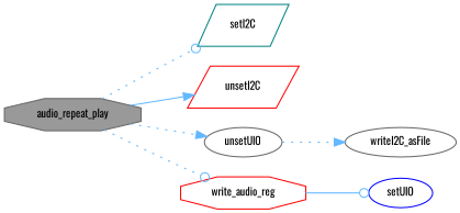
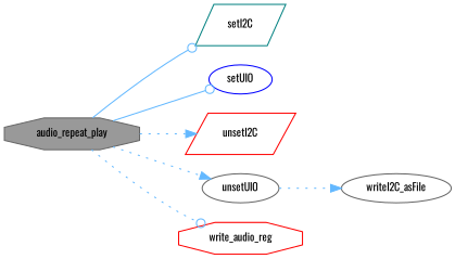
  digraph {
    fontname=Oswald
    rankdir=LR
    node [color=gray40 fillcolor=white fontname=Oswald fontsize=10 shape=ellipse style=filled]
    edge [arrowhead=odot color=steelblue1 fontname=Oswald fontsize=10 labelfontname=Helvetica labelfontsize=10 style=dotted]
    n1 [fillcolor=grey60 fontcolor=black height=0.2 label=audio_repeat_play shape=octagon width=0.4]
    n2 [color=teal height=0.2 label=setI2C shape=parallelogram width=0.4]
    n3 [color=blue height=0.2 label=setUIO width=0.4]
    n4 [color=red height=0.2 label=unsetI2C shape=parallelogram width=0.4]
    n5 [height=0.2 label=unsetUIO width=0.4]
    n6 [color=red height=0.2 label=write_audio_reg shape=octagon width=0.4]
    n7 [height=0.2 label=writeI2C_asFile width=0.4]
-   n1 -> n2
-   n6 -> n3 [style=solid]
-   n1 -> n4 [arrowhead=normal style=solid]
+   n1 -> n2 [style=solid]
+   n1 -> n3 [style=solid]
+   n1 -> n4 [arrowhead=normal]
    n1 -> n5 [arrowhead=normal]
    n1 -> n6
    n5 -> n7 [arrowhead=normal]
  }
